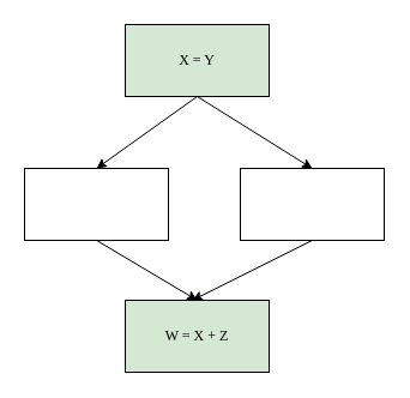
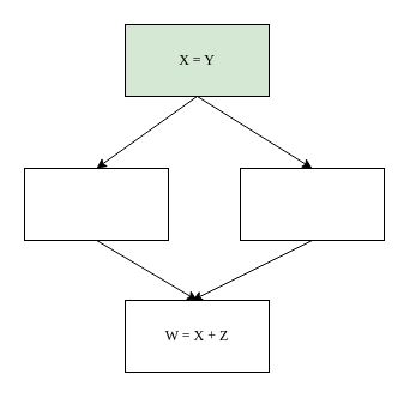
  <mxCell id="0" />
  <mxCell id="1" parent="0" />
  <mxCell id="2" style="edgeStyle=none;html=1;exitX=0.5;exitY=1;exitDx=0;exitDy=0;entryX=0.5;entryY=0;entryDx=0;entryDy=0;" edge="1" parent="1" source="4" target="6"><mxGeometry relative="1" as="geometry" /></mxCell>
  <mxCell id="3" style="edgeStyle=none;html=1;exitX=0.5;exitY=1;exitDx=0;exitDy=0;entryX=0.5;entryY=0;entryDx=0;entryDy=0;" edge="1" parent="1" source="4" target="8"><mxGeometry relative="1" as="geometry" /></mxCell>
  <mxCell id="4" value="&lt;font face=&quot;Comic Sans MS&quot;&gt;X = Y&lt;/font&gt;" style="rounded=0;whiteSpace=wrap;html=1;fillColor=#d5e8d4;" parent="1" vertex="1"><mxGeometry x="104" y="20" width="120" height="60" as="geometry" /></mxCell>
  <mxCell id="5" style="edgeStyle=none;html=1;exitX=0.5;exitY=1;exitDx=0;exitDy=0;entryX=0.5;entryY=0;entryDx=0;entryDy=0;" edge="1" parent="1" source="6" target="9"><mxGeometry relative="1" as="geometry" /></mxCell>
  <mxCell id="6" value="" style="rounded=0;whiteSpace=wrap;html=1;" vertex="1" parent="1"><mxGeometry x="20" y="140" width="120" height="60" as="geometry" /></mxCell>
  <mxCell id="7" style="edgeStyle=none;html=1;exitX=0.5;exitY=1;exitDx=0;exitDy=0;" edge="1" parent="1" source="8"><mxGeometry relative="1" as="geometry"><mxPoint x="160" y="250" as="targetPoint" /></mxGeometry></mxCell>
  <mxCell id="8" value="" style="rounded=0;whiteSpace=wrap;html=1;" vertex="1" parent="1"><mxGeometry x="200" y="140" width="120" height="60" as="geometry" /></mxCell>
- <mxCell id="9" value="&lt;font face=&quot;Comic Sans MS&quot;&gt;W = X + Z&lt;/font&gt;" style="rounded=0;whiteSpace=wrap;html=1;fillColor=#d5e8d4;" vertex="1" parent="1"><mxGeometry x="104" y="250" width="120" height="60" as="geometry" /></mxCell>
+ <mxCell id="9" value="&lt;font face=&quot;Comic Sans MS&quot;&gt;W = X + Z&lt;/font&gt;" style="rounded=0;whiteSpace=wrap;html=1;" vertex="1" parent="1"><mxGeometry x="104" y="250" width="120" height="60" as="geometry" /></mxCell>
